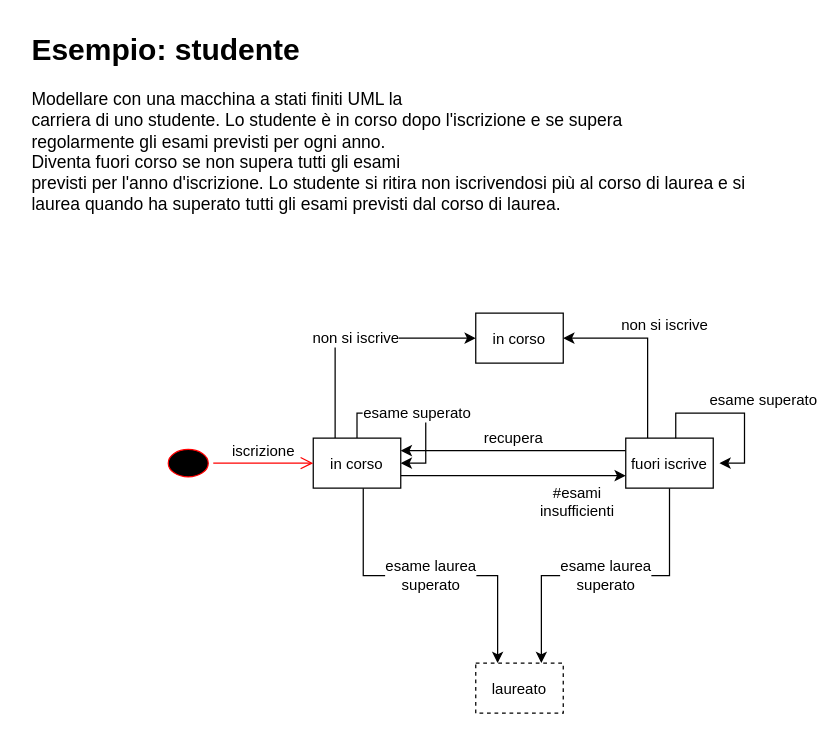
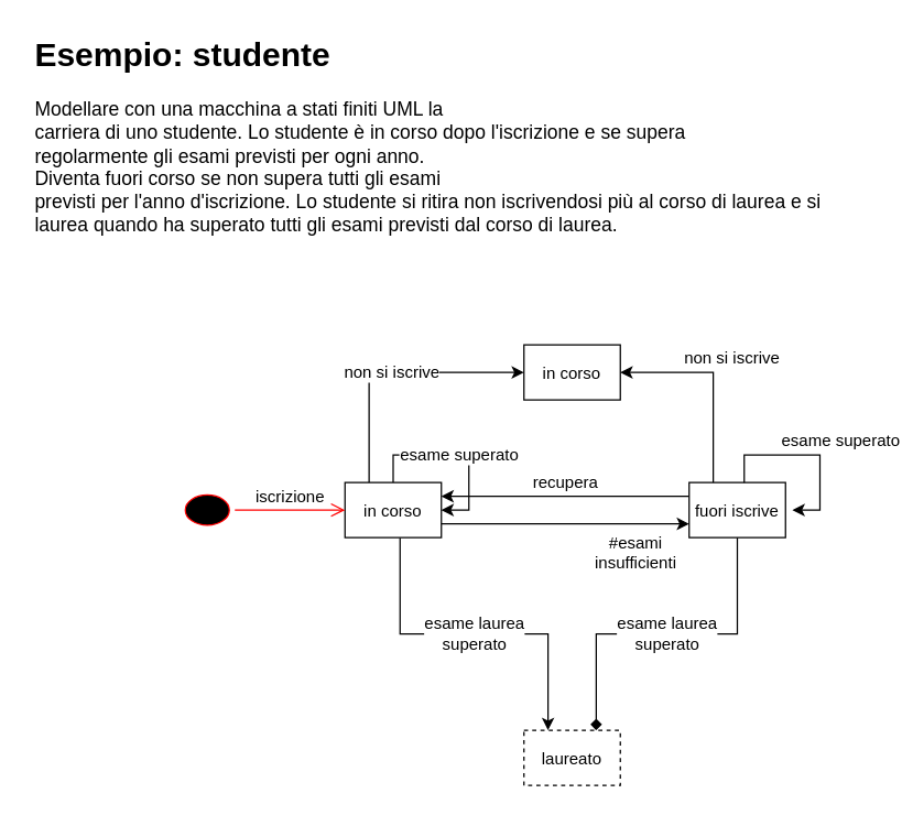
  <mxCell id="0" />
  <mxCell id="1" parent="0" />
  <mxCell id="2" value="&lt;h1&gt;&lt;span class=&quot;fontstyle0&quot;&gt;Esempio: studente&lt;/span&gt;&lt;br style=&quot;font-weight: normal ; line-height: normal&quot;&gt;&lt;/h1&gt;&lt;p&gt;&lt;span class=&quot;fontstyle0&quot;&gt;&lt;font style=&quot;font-size: 14px&quot;&gt;Modellare con una macchina a stati finiti UML la&lt;br&gt;carriera di uno studente. Lo studente è in corso dopo l'iscrizione e se supera&lt;br&gt;regolarmente gli esami previsti per ogni anno.&lt;br&gt;Diventa fuori corso se non supera tutti gli esami&lt;br&gt;previsti per l'anno d'iscrizione. Lo studente si ritira non iscrivendosi più al corso di laurea e si laurea quando ha superato tutti gli esami previsti dal corso di laurea.&lt;/font&gt;&lt;/span&gt; &lt;br&gt;&lt;br style=&quot;line-height: normal&quot;&gt;&lt;/p&gt;" style="text;html=1;strokeColor=none;fillColor=none;spacing=5;spacingTop=-20;whiteSpace=wrap;overflow=hidden;rounded=0;" vertex="1" parent="1"><mxGeometry x="20" y="20" width="610" height="160" as="geometry" /></mxCell>
  <mxCell id="3" value="recupera&lt;br&gt;" style="edgeStyle=orthogonalEdgeStyle;rounded=0;orthogonalLoop=1;jettySize=auto;html=1;exitX=0;exitY=0.25;exitDx=0;exitDy=0;entryX=0;entryY=0.75;entryDx=0;entryDy=0;fontSize=12;" edge="1" parent="1" source="6" target="12"><mxGeometry y="-10" relative="1" as="geometry"><mxPoint as="offset" /></mxGeometry></mxCell>
- <mxCell id="4" value="esame laurea&lt;br&gt;superato" style="edgeStyle=orthogonalEdgeStyle;rounded=0;orthogonalLoop=1;jettySize=auto;html=1;exitX=0.5;exitY=1;exitDx=0;exitDy=0;entryX=0.75;entryY=0;entryDx=0;entryDy=0;fontSize=12;" edge="1" parent="1" source="6" target="16"><mxGeometry relative="1" as="geometry" /></mxCell>
+ <mxCell id="4" value="esame laurea&lt;br&gt;superato" style="edgeStyle=orthogonalEdgeStyle;rounded=0;orthogonalLoop=1;jettySize=auto;html=1;exitX=0.5;exitY=1;exitDx=0;exitDy=0;entryX=0.75;entryY=0;entryDx=0;entryDy=0;fontSize=12;endArrow=diamond;" edge="1" parent="1" source="6" target="16"><mxGeometry relative="1" as="geometry" /></mxCell>
  <mxCell id="5" value="non si iscrive" style="edgeStyle=orthogonalEdgeStyle;rounded=0;orthogonalLoop=1;jettySize=auto;html=1;exitX=0.25;exitY=0;exitDx=0;exitDy=0;entryX=1;entryY=0.5;entryDx=0;entryDy=0;fontSize=12;" edge="1" parent="1" source="6" target="17"><mxGeometry x="0.085" y="-16" relative="1" as="geometry"><mxPoint x="13" y="6" as="offset" /></mxGeometry></mxCell>
  <mxCell id="6" value="&lt;font style=&quot;font-size: 12px&quot;&gt;fuori iscrive&lt;/font&gt;" style="rounded=0;whiteSpace=wrap;html=1;fontSize=14;" vertex="1" parent="1"><mxGeometry x="500" y="350" width="70" height="40" as="geometry" /></mxCell>
  <mxCell id="7" value="esame superato" style="edgeStyle=orthogonalEdgeStyle;rounded=0;orthogonalLoop=1;jettySize=auto;html=1;fontSize=12;entryX=0;entryY=0.5;entryDx=0;entryDy=0;" edge="1" parent="1" source="12" target="12"><mxGeometry relative="1" as="geometry"><mxPoint x="310" y="340" as="targetPoint" /><Array as="points"><mxPoint x="285" y="330" /><mxPoint x="340" y="330" /><mxPoint x="340" y="370" /><mxPoint x="320" y="370" /></Array></mxGeometry></mxCell>
  <mxCell id="8" style="edgeStyle=orthogonalEdgeStyle;rounded=0;orthogonalLoop=1;jettySize=auto;html=1;exitX=0;exitY=0.25;exitDx=0;exitDy=0;entryX=0;entryY=0.75;entryDx=0;entryDy=0;fontSize=12;" edge="1" parent="1" source="12" target="6"><mxGeometry relative="1" as="geometry" /></mxCell>
  <mxCell id="9" value="#esami &lt;br&gt;insufficienti&lt;br&gt;" style="edgeLabel;html=1;align=center;verticalAlign=middle;resizable=0;points=[];fontSize=12;" vertex="1" connectable="0" parent="8"><mxGeometry x="0.24" y="-1" relative="1" as="geometry"><mxPoint x="28" y="19" as="offset" /></mxGeometry></mxCell>
  <mxCell id="10" value="esame laurea&lt;br&gt;superato&lt;br&gt;" style="edgeStyle=orthogonalEdgeStyle;rounded=0;orthogonalLoop=1;jettySize=auto;html=1;fontSize=12;entryX=0.25;entryY=0;entryDx=0;entryDy=0;" edge="1" parent="1" source="12" target="16"><mxGeometry relative="1" as="geometry"><mxPoint x="285" y="460" as="targetPoint" /><Array as="points"><mxPoint x="290" y="460" /><mxPoint x="398" y="460" /></Array></mxGeometry></mxCell>
  <mxCell id="11" value="non si iscrive" style="edgeStyle=orthogonalEdgeStyle;rounded=0;orthogonalLoop=1;jettySize=auto;html=1;exitX=0.75;exitY=1;exitDx=0;exitDy=0;entryX=0;entryY=0.5;entryDx=0;entryDy=0;fontSize=12;" edge="1" parent="1" source="12" target="17"><mxGeometry relative="1" as="geometry" /></mxCell>
  <mxCell id="12" value="&lt;font style=&quot;font-size: 12px&quot;&gt;in corso&lt;/font&gt;" style="rounded=0;whiteSpace=wrap;html=1;fontSize=14;direction=west;" vertex="1" parent="1"><mxGeometry x="250" y="350" width="70" height="40" as="geometry" /></mxCell>
  <mxCell id="13" value="isc" style="ellipse;html=1;shape=startState;fillColor=#000000;strokeColor=#ff0000;fontSize=12;" vertex="1" parent="1"><mxGeometry x="130" y="355" width="40" height="30" as="geometry" /></mxCell>
  <mxCell id="14" value="iscrizione" style="edgeStyle=orthogonalEdgeStyle;html=1;verticalAlign=bottom;endArrow=open;endSize=8;strokeColor=#ff0000;rounded=0;fontSize=12;" edge="1" source="13" parent="1"><mxGeometry relative="1" as="geometry"><mxPoint x="250" y="370" as="targetPoint" /></mxGeometry></mxCell>
  <mxCell id="15" value="esame superato" style="edgeStyle=orthogonalEdgeStyle;rounded=0;orthogonalLoop=1;jettySize=auto;html=1;fontSize=12;entryX=0;entryY=0.5;entryDx=0;entryDy=0;" edge="1" parent="1"><mxGeometry x="0.111" y="18" relative="1" as="geometry"><mxPoint x="575" y="370" as="targetPoint" /><mxPoint x="540" y="350" as="sourcePoint" /><Array as="points"><mxPoint x="540" y="330" /><mxPoint x="595" y="330" /><mxPoint x="595" y="370" /><mxPoint x="575" y="370" /></Array><mxPoint x="-3" y="-10" as="offset" /></mxGeometry></mxCell>
  <mxCell id="16" value="&lt;font style=&quot;font-size: 12px&quot;&gt;laureato&lt;/font&gt;" style="rounded=0;whiteSpace=wrap;html=1;fontSize=14;dashed=1;" vertex="1" parent="1"><mxGeometry x="380" y="530" width="70" height="40" as="geometry" /></mxCell>
  <mxCell id="17" value="&lt;font style=&quot;font-size: 12px&quot;&gt;in corso&lt;/font&gt;" style="rounded=0;whiteSpace=wrap;html=1;fontSize=14;" vertex="1" parent="1"><mxGeometry x="380" y="250" width="70" height="40" as="geometry" /></mxCell>
